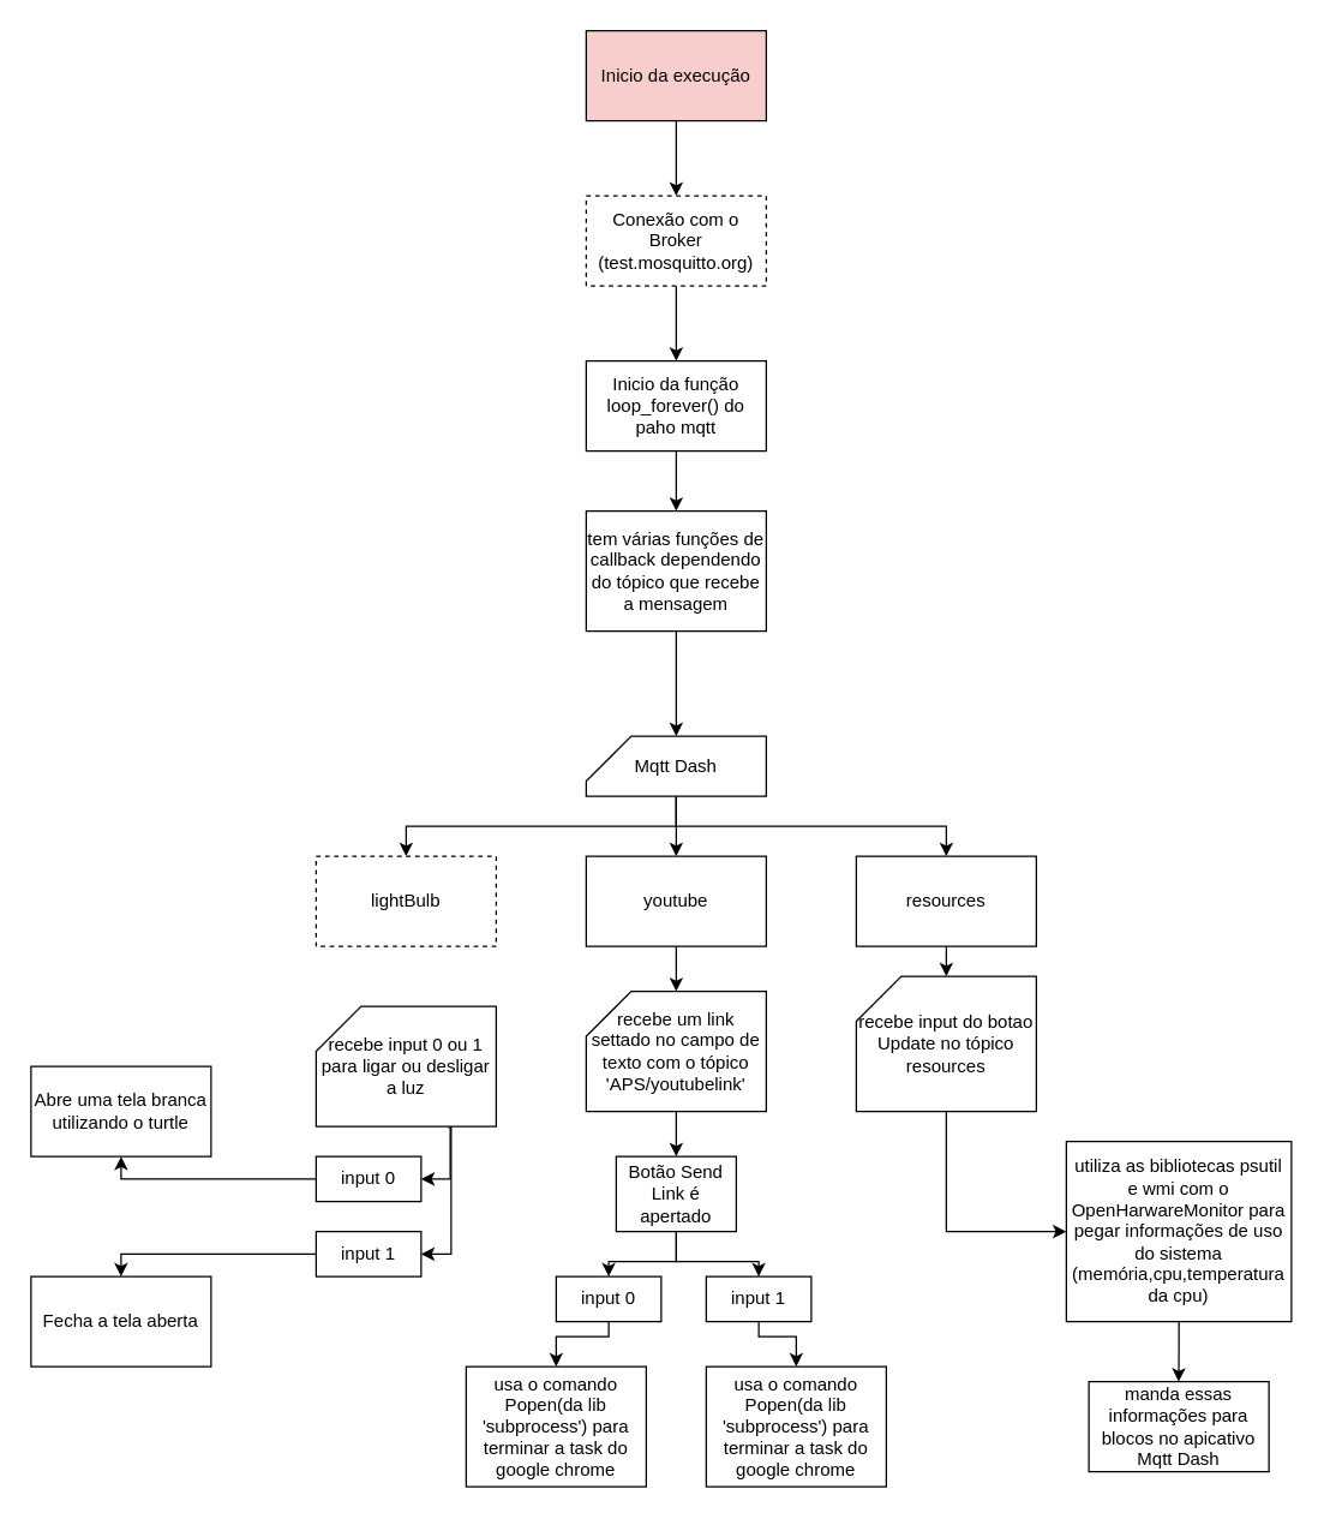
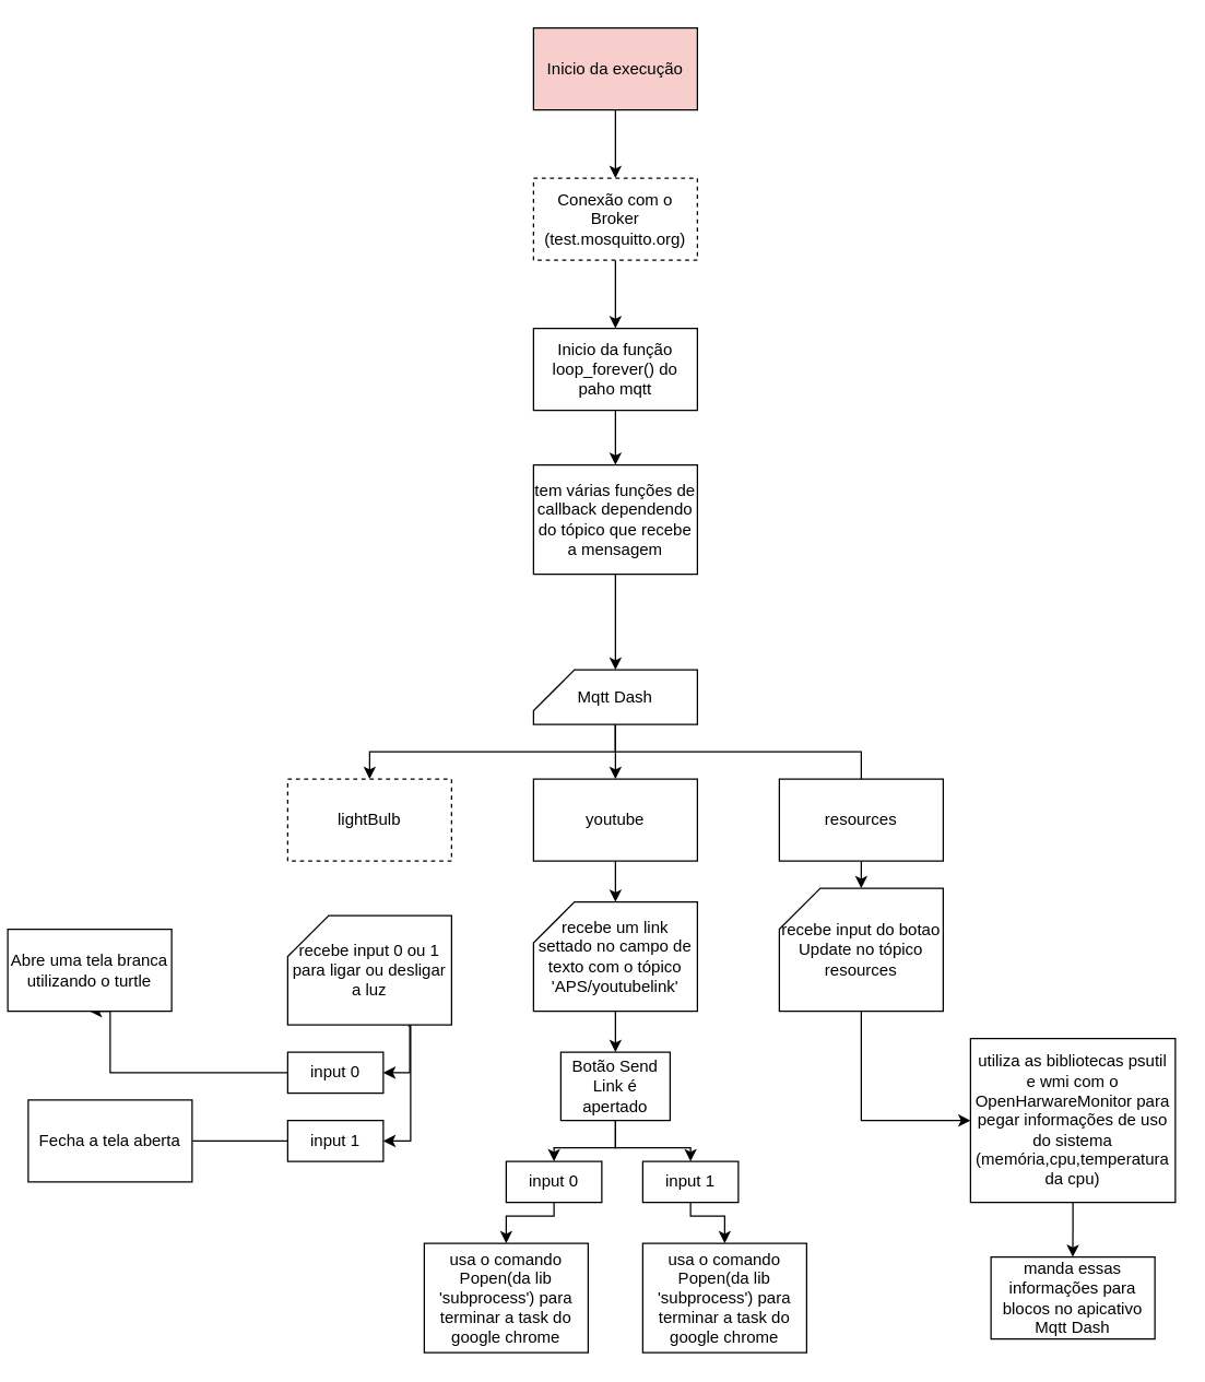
  <mxCell id="0" />
  <mxCell id="1" parent="0" />
  <mxCell id="2" style="edgeStyle=orthogonalEdgeStyle;rounded=0;orthogonalLoop=1;jettySize=auto;html=1;exitX=0.5;exitY=1;exitDx=0;exitDy=0;entryX=0.5;entryY=0;entryDx=0;entryDy=0;" edge="1" parent="1" source="3" target="5"><mxGeometry relative="1" as="geometry" /></mxCell>
  <mxCell id="3" value="Inicio da execução" style="rounded=0;whiteSpace=wrap;html=1;fillColor=#f8cecc;" vertex="1" parent="1"><mxGeometry x="390" width="120" height="60" as="geometry" y="20" /></mxCell>
  <mxCell id="4" style="edgeStyle=orthogonalEdgeStyle;rounded=0;orthogonalLoop=1;jettySize=auto;html=1;exitX=0.5;exitY=1;exitDx=0;exitDy=0;entryX=0.5;entryY=0;entryDx=0;entryDy=0;" edge="1" parent="1" source="5" target="7"><mxGeometry relative="1" as="geometry" /></mxCell>
  <mxCell id="5" value="Conexão com o Broker&lt;br&gt;(test.mosquitto.org)" style="rounded=0;whiteSpace=wrap;html=1;dashed=1;" vertex="1" parent="1"><mxGeometry x="390" y="130" width="120" height="60" as="geometry" /></mxCell>
  <mxCell id="6" style="edgeStyle=orthogonalEdgeStyle;rounded=0;orthogonalLoop=1;jettySize=auto;html=1;exitX=0.5;exitY=1;exitDx=0;exitDy=0;entryX=0.5;entryY=0;entryDx=0;entryDy=0;" edge="1" parent="1" source="7" target="9"><mxGeometry relative="1" as="geometry" /></mxCell>
  <mxCell id="7" value="Inicio da função loop_forever() do paho mqtt" style="rounded=0;whiteSpace=wrap;html=1;" vertex="1" parent="1"><mxGeometry x="390" y="240" width="120" height="60" as="geometry" /></mxCell>
  <mxCell id="8" style="edgeStyle=orthogonalEdgeStyle;rounded=0;orthogonalLoop=1;jettySize=auto;html=1;exitX=0.5;exitY=1;exitDx=0;exitDy=0;entryX=0.5;entryY=0;entryDx=0;entryDy=0;entryPerimeter=0;" edge="1" parent="1" source="9" target="13"><mxGeometry relative="1" as="geometry" /></mxCell>
  <mxCell id="9" value="tem várias funções de callback dependendo do tópico que recebe a mensagem&lt;br&gt;" style="rounded=0;whiteSpace=wrap;html=1;" vertex="1" parent="1"><mxGeometry x="390" y="340" width="120" height="80" as="geometry" /></mxCell>
  <mxCell id="10" style="edgeStyle=orthogonalEdgeStyle;rounded=0;orthogonalLoop=1;jettySize=auto;html=1;exitX=0.5;exitY=1;exitDx=0;exitDy=0;exitPerimeter=0;entryX=0.5;entryY=0;entryDx=0;entryDy=0;" edge="1" parent="1" source="13" target="18"><mxGeometry relative="1" as="geometry" /></mxCell>
  <mxCell id="11" style="edgeStyle=orthogonalEdgeStyle;rounded=0;orthogonalLoop=1;jettySize=auto;html=1;exitX=0.5;exitY=1;exitDx=0;exitDy=0;exitPerimeter=0;entryX=0.5;entryY=0;entryDx=0;entryDy=0;" edge="1" parent="1" source="13" target="17"><mxGeometry relative="1" as="geometry" /></mxCell>
- <mxCell id="12" style="edgeStyle=orthogonalEdgeStyle;rounded=0;orthogonalLoop=1;jettySize=auto;html=1;exitX=0.5;exitY=1;exitDx=0;exitDy=0;exitPerimeter=0;entryX=0.5;entryY=0;entryDx=0;entryDy=0;" edge="1" parent="1" source="13" target="15"><mxGeometry relative="1" as="geometry" /></mxCell>
+ <mxCell id="12" style="edgeStyle=orthogonalEdgeStyle;rounded=0;orthogonalLoop=1;jettySize=auto;html=1;exitX=0.5;exitY=1;exitDx=0;exitDy=0;exitPerimeter=0;entryX=0.5;entryY=0;entryDx=0;entryDy=0;endArrow=none;" edge="1" parent="1" source="13" target="15"><mxGeometry relative="1" as="geometry" /></mxCell>
  <mxCell id="13" value="Mqtt Dash" style="shape=card;whiteSpace=wrap;html=1;" vertex="1" parent="1"><mxGeometry x="390" y="490" width="120" height="40" as="geometry" /></mxCell>
  <mxCell id="14" style="edgeStyle=orthogonalEdgeStyle;rounded=0;orthogonalLoop=1;jettySize=auto;html=1;exitX=0.5;exitY=1;exitDx=0;exitDy=0;entryX=0.5;entryY=0;entryDx=0;entryDy=0;entryPerimeter=0;" edge="1" parent="1" source="15" target="40"><mxGeometry relative="1" as="geometry" /></mxCell>
  <mxCell id="15" value="resources" style="rounded=0;whiteSpace=wrap;html=1;" vertex="1" parent="1"><mxGeometry x="570" y="570" width="120" height="60" as="geometry" /></mxCell>
  <mxCell id="16" style="edgeStyle=orthogonalEdgeStyle;rounded=0;orthogonalLoop=1;jettySize=auto;html=1;exitX=0.5;exitY=1;exitDx=0;exitDy=0;entryX=0.5;entryY=0;entryDx=0;entryDy=0;entryPerimeter=0;" edge="1" parent="1" source="17" target="29"><mxGeometry relative="1" as="geometry" /></mxCell>
  <mxCell id="17" value="youtube" style="rounded=0;whiteSpace=wrap;html=1;" vertex="1" parent="1"><mxGeometry x="390" y="570" width="120" height="60" as="geometry" /></mxCell>
  <mxCell id="18" value="lightBulb" style="rounded=0;whiteSpace=wrap;html=1;dashed=1;" vertex="1" parent="1"><mxGeometry x="210" y="570" width="120" height="60" as="geometry" /></mxCell>
  <mxCell id="19" style="edgeStyle=orthogonalEdgeStyle;rounded=0;orthogonalLoop=1;jettySize=auto;html=1;exitX=0.745;exitY=1.007;exitDx=0;exitDy=0;exitPerimeter=0;entryX=1;entryY=0.5;entryDx=0;entryDy=0;" edge="1" parent="1" source="21" target="25"><mxGeometry relative="1" as="geometry"><Array as="points"><mxPoint x="299" y="785" /></Array></mxGeometry></mxCell>
  <mxCell id="20" style="edgeStyle=orthogonalEdgeStyle;rounded=0;orthogonalLoop=1;jettySize=auto;html=1;exitX=0.733;exitY=1.007;exitDx=0;exitDy=0;exitPerimeter=0;entryX=1;entryY=0.5;entryDx=0;entryDy=0;" edge="1" parent="1" source="21" target="23"><mxGeometry relative="1" as="geometry"><Array as="points"><mxPoint x="300" y="751" /><mxPoint x="300" y="835" /></Array></mxGeometry></mxCell>
  <mxCell id="21" value="recebe input 0 ou 1 para ligar ou desligar a luz" style="shape=card;whiteSpace=wrap;html=1;" vertex="1" parent="1"><mxGeometry x="210" y="670" width="120" height="80" as="geometry" /></mxCell>
  <mxCell id="22" style="edgeStyle=orthogonalEdgeStyle;rounded=0;orthogonalLoop=1;jettySize=auto;html=1;exitX=0;exitY=0.5;exitDx=0;exitDy=0;entryX=0.5;entryY=0;entryDx=0;entryDy=0;" edge="1" parent="1" source="23" target="27"><mxGeometry relative="1" as="geometry"><Array as="points"><mxPoint x="80" y="835" /></Array></mxGeometry></mxCell>
  <mxCell id="23" value="input 1" style="rounded=0;whiteSpace=wrap;html=1;" vertex="1" parent="1"><mxGeometry x="210" y="820" width="70" height="30" as="geometry" /></mxCell>
  <mxCell id="24" style="edgeStyle=orthogonalEdgeStyle;rounded=0;orthogonalLoop=1;jettySize=auto;html=1;exitX=0;exitY=0.5;exitDx=0;exitDy=0;entryX=0.5;entryY=1;entryDx=0;entryDy=0;" edge="1" parent="1" source="25" target="26"><mxGeometry relative="1" as="geometry"><Array as="points"><mxPoint x="80" y="785" /></Array></mxGeometry></mxCell>
  <mxCell id="25" value="input 0" style="rounded=0;whiteSpace=wrap;html=1;" vertex="1" parent="1"><mxGeometry x="210" y="770" width="70" height="30" as="geometry" /></mxCell>
- <mxCell id="26" value="Abre uma tela branca utilizando o turtle" style="rounded=0;whiteSpace=wrap;html=1;" vertex="1" parent="1"><mxGeometry x="20" y="710" width="120" height="60" as="geometry" /></mxCell>
- <mxCell id="27" value="Fecha a tela aberta" style="rounded=0;whiteSpace=wrap;html=1;" vertex="1" parent="1"><mxGeometry x="20" y="850" width="120" height="60" as="geometry" /></mxCell>
+ <mxCell id="26" value="Abre uma tela branca utilizando o turtle" style="rounded=0;whiteSpace=wrap;html=1;" vertex="1" parent="1"><mxGeometry x="5" y="680" width="120" height="60" as="geometry" /></mxCell>
+ <mxCell id="27" value="Fecha a tela aberta" style="rounded=0;whiteSpace=wrap;html=1;" vertex="1" parent="1"><mxGeometry x="20" y="805" width="120" height="60" as="geometry" /></mxCell>
  <mxCell id="28" style="edgeStyle=orthogonalEdgeStyle;rounded=0;orthogonalLoop=1;jettySize=auto;html=1;exitX=0.5;exitY=1;exitDx=0;exitDy=0;exitPerimeter=0;entryX=0.5;entryY=0;entryDx=0;entryDy=0;" edge="1" parent="1" source="29" target="36"><mxGeometry relative="1" as="geometry" /></mxCell>
  <mxCell id="29" value="recebe um link settado no campo de texto com o tópico 'APS/youtubelink'" style="shape=card;whiteSpace=wrap;html=1;" vertex="1" parent="1"><mxGeometry x="390" y="660" width="120" height="80" as="geometry" /></mxCell>
  <mxCell id="30" style="edgeStyle=orthogonalEdgeStyle;rounded=0;orthogonalLoop=1;jettySize=auto;html=1;exitX=0.5;exitY=1;exitDx=0;exitDy=0;entryX=0.5;entryY=0;entryDx=0;entryDy=0;" edge="1" parent="1" source="31" target="38"><mxGeometry relative="1" as="geometry"><Array as="points"><mxPoint x="505" y="890" /><mxPoint x="530" y="890" /></Array></mxGeometry></mxCell>
  <mxCell id="31" value="input 1" style="rounded=0;whiteSpace=wrap;html=1;" vertex="1" parent="1"><mxGeometry x="470" y="850" width="70" height="30" as="geometry" /></mxCell>
  <mxCell id="32" style="edgeStyle=orthogonalEdgeStyle;rounded=0;orthogonalLoop=1;jettySize=auto;html=1;exitX=0.5;exitY=1;exitDx=0;exitDy=0;entryX=0.5;entryY=0;entryDx=0;entryDy=0;" edge="1" parent="1" source="33" target="37"><mxGeometry relative="1" as="geometry"><Array as="points"><mxPoint x="405" y="890" /><mxPoint x="370" y="890" /></Array></mxGeometry></mxCell>
  <mxCell id="33" value="input 0" style="rounded=0;whiteSpace=wrap;html=1;" vertex="1" parent="1"><mxGeometry x="370" y="850" width="70" height="30" as="geometry" /></mxCell>
  <mxCell id="34" style="edgeStyle=orthogonalEdgeStyle;rounded=0;orthogonalLoop=1;jettySize=auto;html=1;exitX=0.5;exitY=1;exitDx=0;exitDy=0;entryX=0.5;entryY=0;entryDx=0;entryDy=0;" edge="1" parent="1" source="36" target="33"><mxGeometry relative="1" as="geometry" /></mxCell>
  <mxCell id="35" style="edgeStyle=orthogonalEdgeStyle;rounded=0;orthogonalLoop=1;jettySize=auto;html=1;exitX=0.5;exitY=1;exitDx=0;exitDy=0;entryX=0.5;entryY=0;entryDx=0;entryDy=0;" edge="1" parent="1" source="36" target="31"><mxGeometry relative="1" as="geometry"><Array as="points"><mxPoint x="450" y="840" /><mxPoint x="505" y="840" /></Array></mxGeometry></mxCell>
  <mxCell id="36" value="Botão Send Link é apertado" style="rounded=0;whiteSpace=wrap;html=1;" vertex="1" parent="1"><mxGeometry x="410" y="770" width="80" height="50" as="geometry" /></mxCell>
  <mxCell id="37" value="usa o comando Popen(da lib 'subprocess') para terminar a task do google chrome" style="rounded=0;whiteSpace=wrap;html=1;" vertex="1" parent="1"><mxGeometry x="310" y="910" width="120" height="80" as="geometry" /></mxCell>
  <mxCell id="38" value="usa o comando Popen(da lib 'subprocess') para terminar a task do google chrome" style="rounded=0;whiteSpace=wrap;html=1;" vertex="1" parent="1"><mxGeometry x="470" y="910" width="120" height="80" as="geometry" /></mxCell>
  <mxCell id="39" style="edgeStyle=orthogonalEdgeStyle;rounded=0;orthogonalLoop=1;jettySize=auto;html=1;exitX=0.5;exitY=1;exitDx=0;exitDy=0;exitPerimeter=0;entryX=0;entryY=0.5;entryDx=0;entryDy=0;" edge="1" parent="1" source="40" target="42"><mxGeometry relative="1" as="geometry" /></mxCell>
  <mxCell id="40" value="recebe input do botao Update no tópico resources" style="shape=card;whiteSpace=wrap;html=1;" vertex="1" parent="1"><mxGeometry x="570" y="650" width="120" height="90" as="geometry" /></mxCell>
  <mxCell id="41" style="edgeStyle=orthogonalEdgeStyle;rounded=0;orthogonalLoop=1;jettySize=auto;html=1;exitX=0.5;exitY=1;exitDx=0;exitDy=0;" edge="1" parent="1" source="42"><mxGeometry relative="1" as="geometry"><mxPoint x="784.862" y="920" as="targetPoint" /></mxGeometry></mxCell>
  <mxCell id="42" value="utiliza as bibliotecas psutil e wmi com o OpenHarwareMonitor para pegar informações de uso do sistema (memória,cpu,temperatura da cpu)" style="rounded=0;whiteSpace=wrap;html=1;" vertex="1" parent="1"><mxGeometry x="710" y="760" width="150" height="120" as="geometry" /></mxCell>
  <mxCell id="43" value="manda essas informações para blocos no apicativo Mqtt Dash" style="rounded=0;whiteSpace=wrap;html=1;" vertex="1" parent="1"><mxGeometry x="725" y="920" width="120" height="60" as="geometry" /></mxCell>
